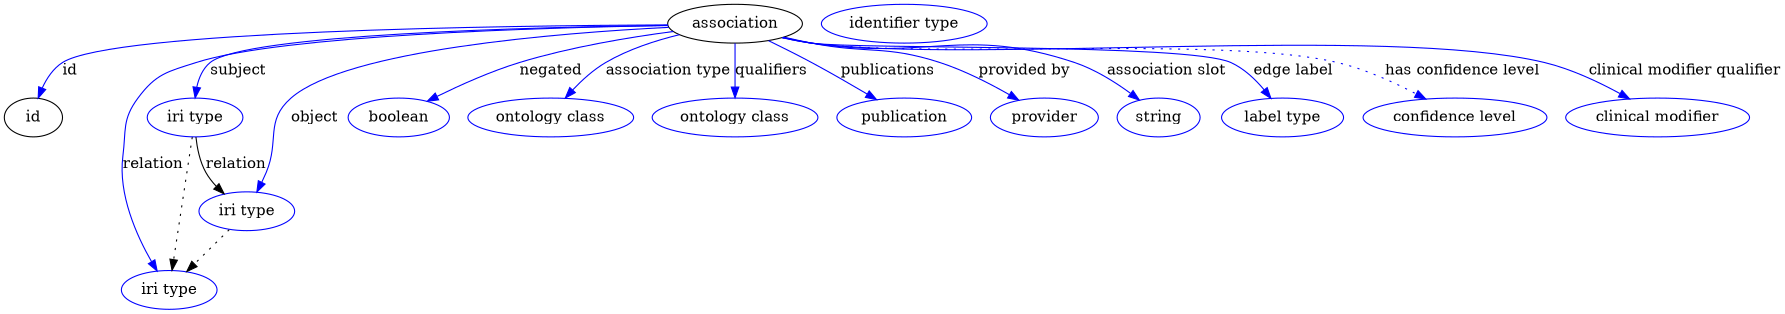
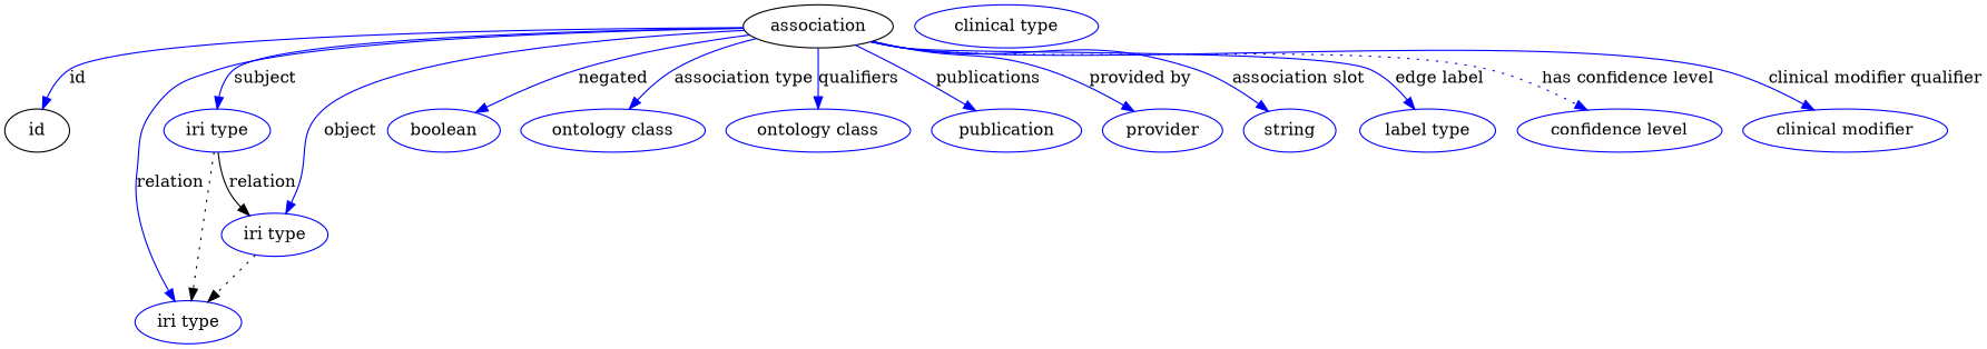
  digraph {
    node [color=blue]
    edge [color=blue style=solid]
    n1 [height=0.5 label=association width=1.3723 color=""]
    id [height=0.5 width=0.75 color=""]
    n3 [height=0.5 label="iri type" width=0.9834]
    n4 [height=0.5 label="iri type" width=0.9834]
    n5 [height=0.5 label="iri type" width=0.9834]
    n6 [height=0.5 label=boolean width=1.0584]
    n7 [height=0.5 label="ontology class" width=1.6931]
    n8 [height=0.5 label="ontology class" width=1.6931]
    n9 [height=0.5 label=publication width=1.3859]
    n10 [height=0.5 label=provider width=1.1129]
    n11 [height=0.5 label=string width=0.8403]
    n12 [height=0.5 label="label type" width=1.2425]
    n13 [height=0.5 label="confidence level" width=1.8836]
    n14 [height=0.5 label="clinical modifier" width=1.8975]
-   n15 [height=0.5 label="identifier type" width=1.652]
+   n15 [height=0.5 label="clinical type" width=1.652]
    n1 -> id [label=id]
    n1 -> n3 [label=subject]
    n1 -> n4 [label=relation]
    n1 -> n5 [label=object]
    n1 -> n6 [label=negated]
    n1 -> n7 [label="association type"]
    n1 -> n8 [label=qualifiers]
    n1 -> n9 [label=publications]
    n1 -> n10 [label="provided by"]
    n1 -> n11 [label="association slot"]
    n1 -> n12 [label="edge label"]
    n1 -> n13 [label="has confidence level" style=dotted]
    n1 -> n14 [label="clinical modifier qualifier"]
    n3 -> n4 [style=dotted color=""]
    n3 -> n5 [label=relation color="" style=""]
    n5 -> n4 [style=dotted color=""]
  }
